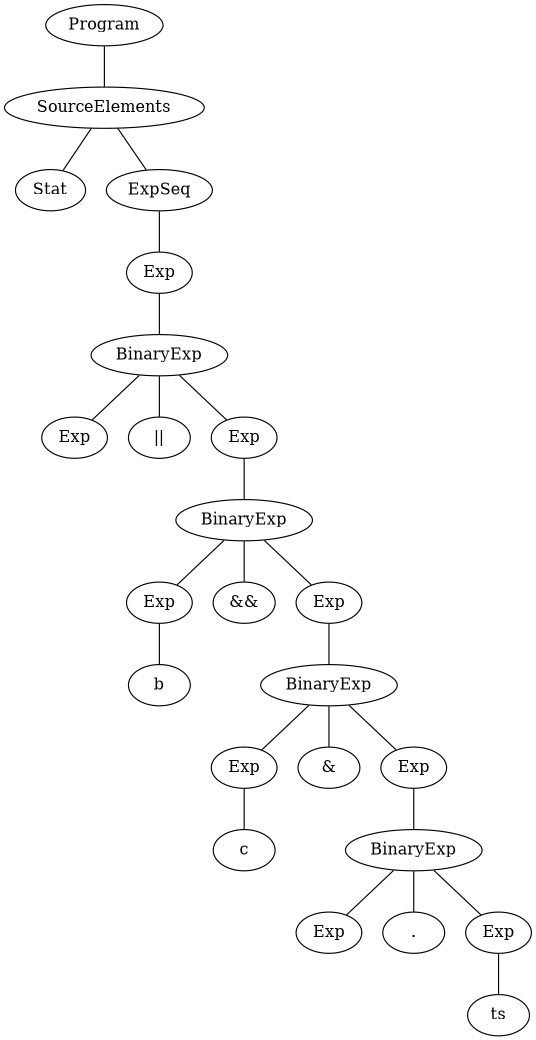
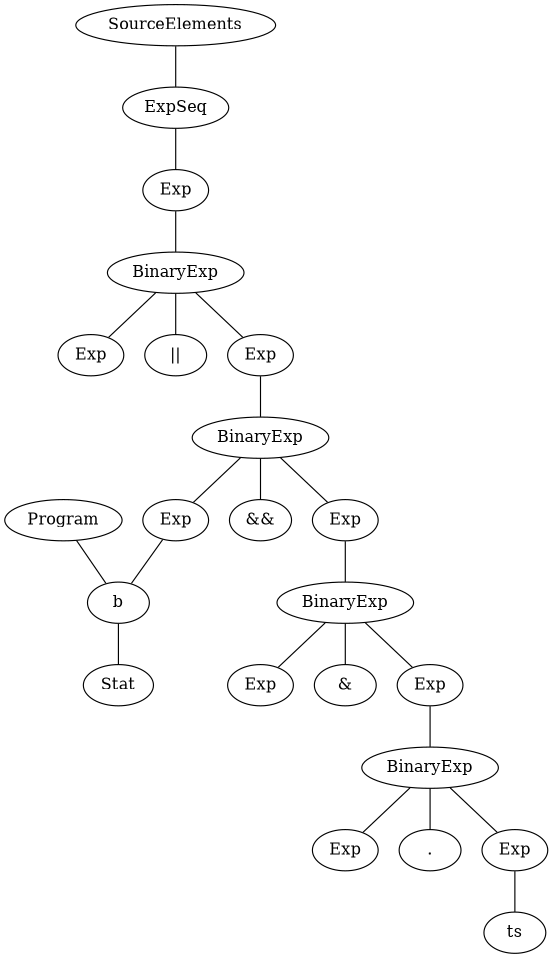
  graph {
    n1 [label=Program]
    n2 [label=SourceElements]
    n3 [label=Stat]
    n4 [label=ExpSeq]
    n5 [label=Exp]
    n6 [label=BinaryExp]
    n7 [label=Exp]
    n8 [label="||"]
    n9 [label=Exp]
    n10 [label=BinaryExp]
    n11 [label=Exp]
    n12 [label="&&"]
    n13 [label=Exp]
    n14 [label=b]
    n15 [label=BinaryExp]
    n16 [label=Exp]
    n17 [label="&"]
    n18 [label=Exp]
-   n19 [label=c]
    n20 [label=BinaryExp]
    n21 [label=Exp]
    n22 [label="."]
    n23 [label=Exp]
    n24 [label=ts]
-   n1 -- n2
-   n2 -- n3
+   n1 -- n14
+   n14 -- n3
    n2 -- n4
    n4 -- n5
    n5 -- n6
    n6 -- n7
    n6 -- n8
    n6 -- n9
    n9 -- n10
    n10 -- n11
    n10 -- n12
    n10 -- n13
    n11 -- n14
    n13 -- n15
    n15 -- n16
    n15 -- n17
    n15 -- n18
-   n16 -- n19
    n18 -- n20
    n20 -- n21
    n20 -- n22
    n20 -- n23
    n23 -- n24
  }
